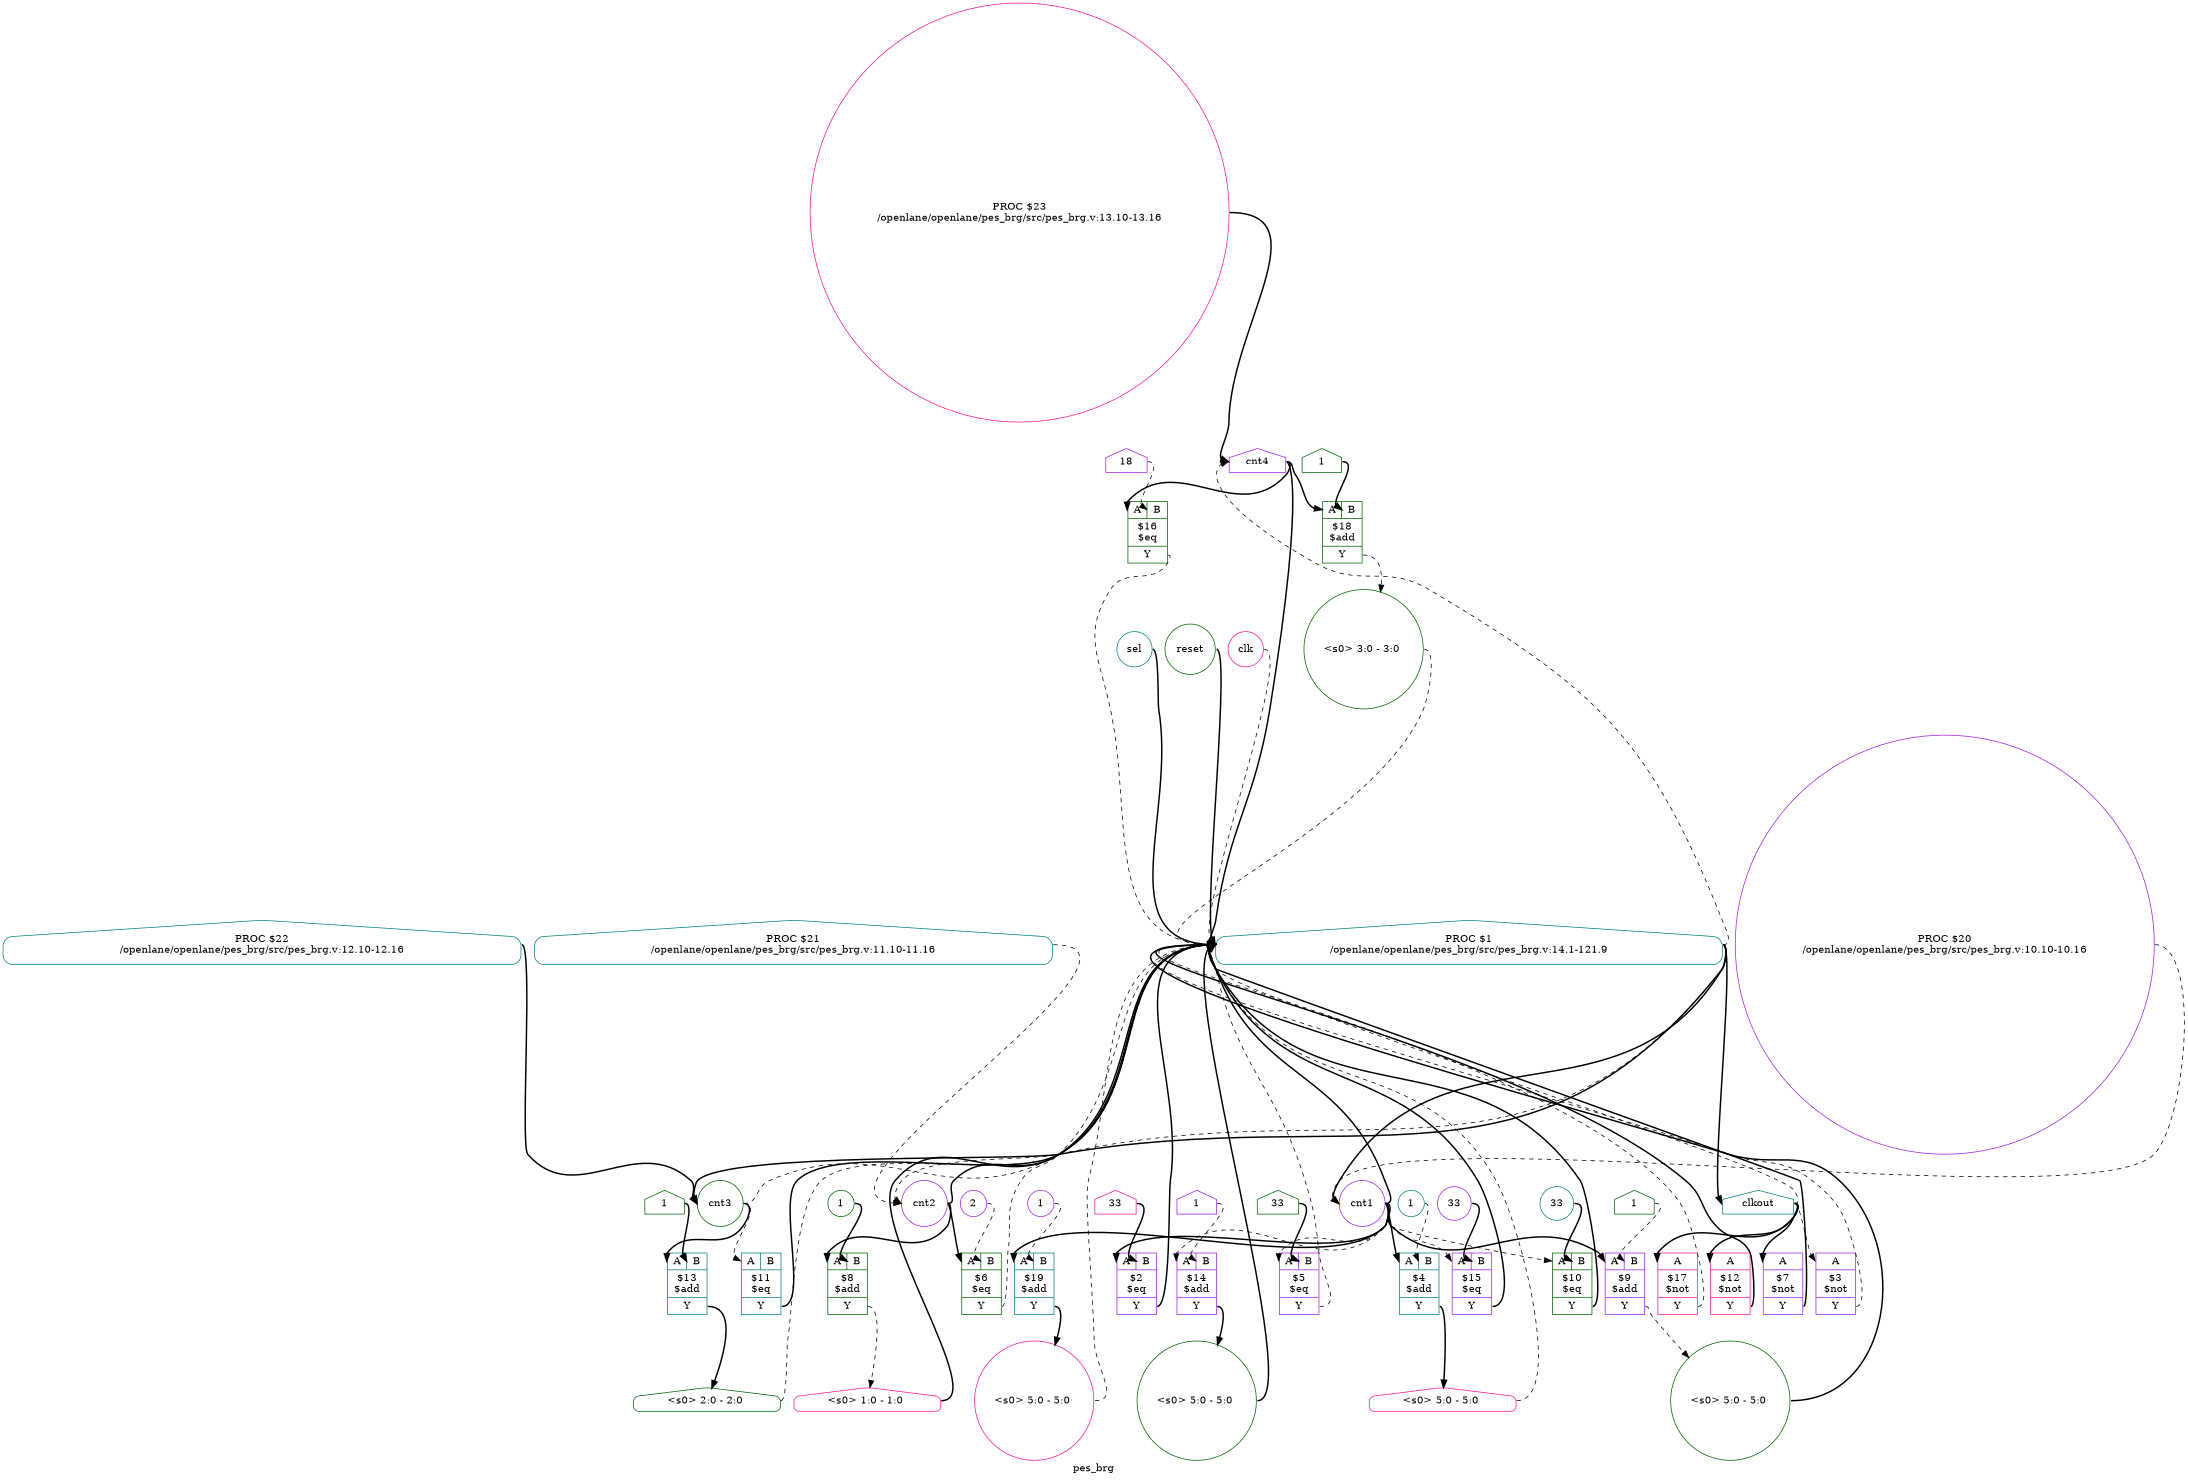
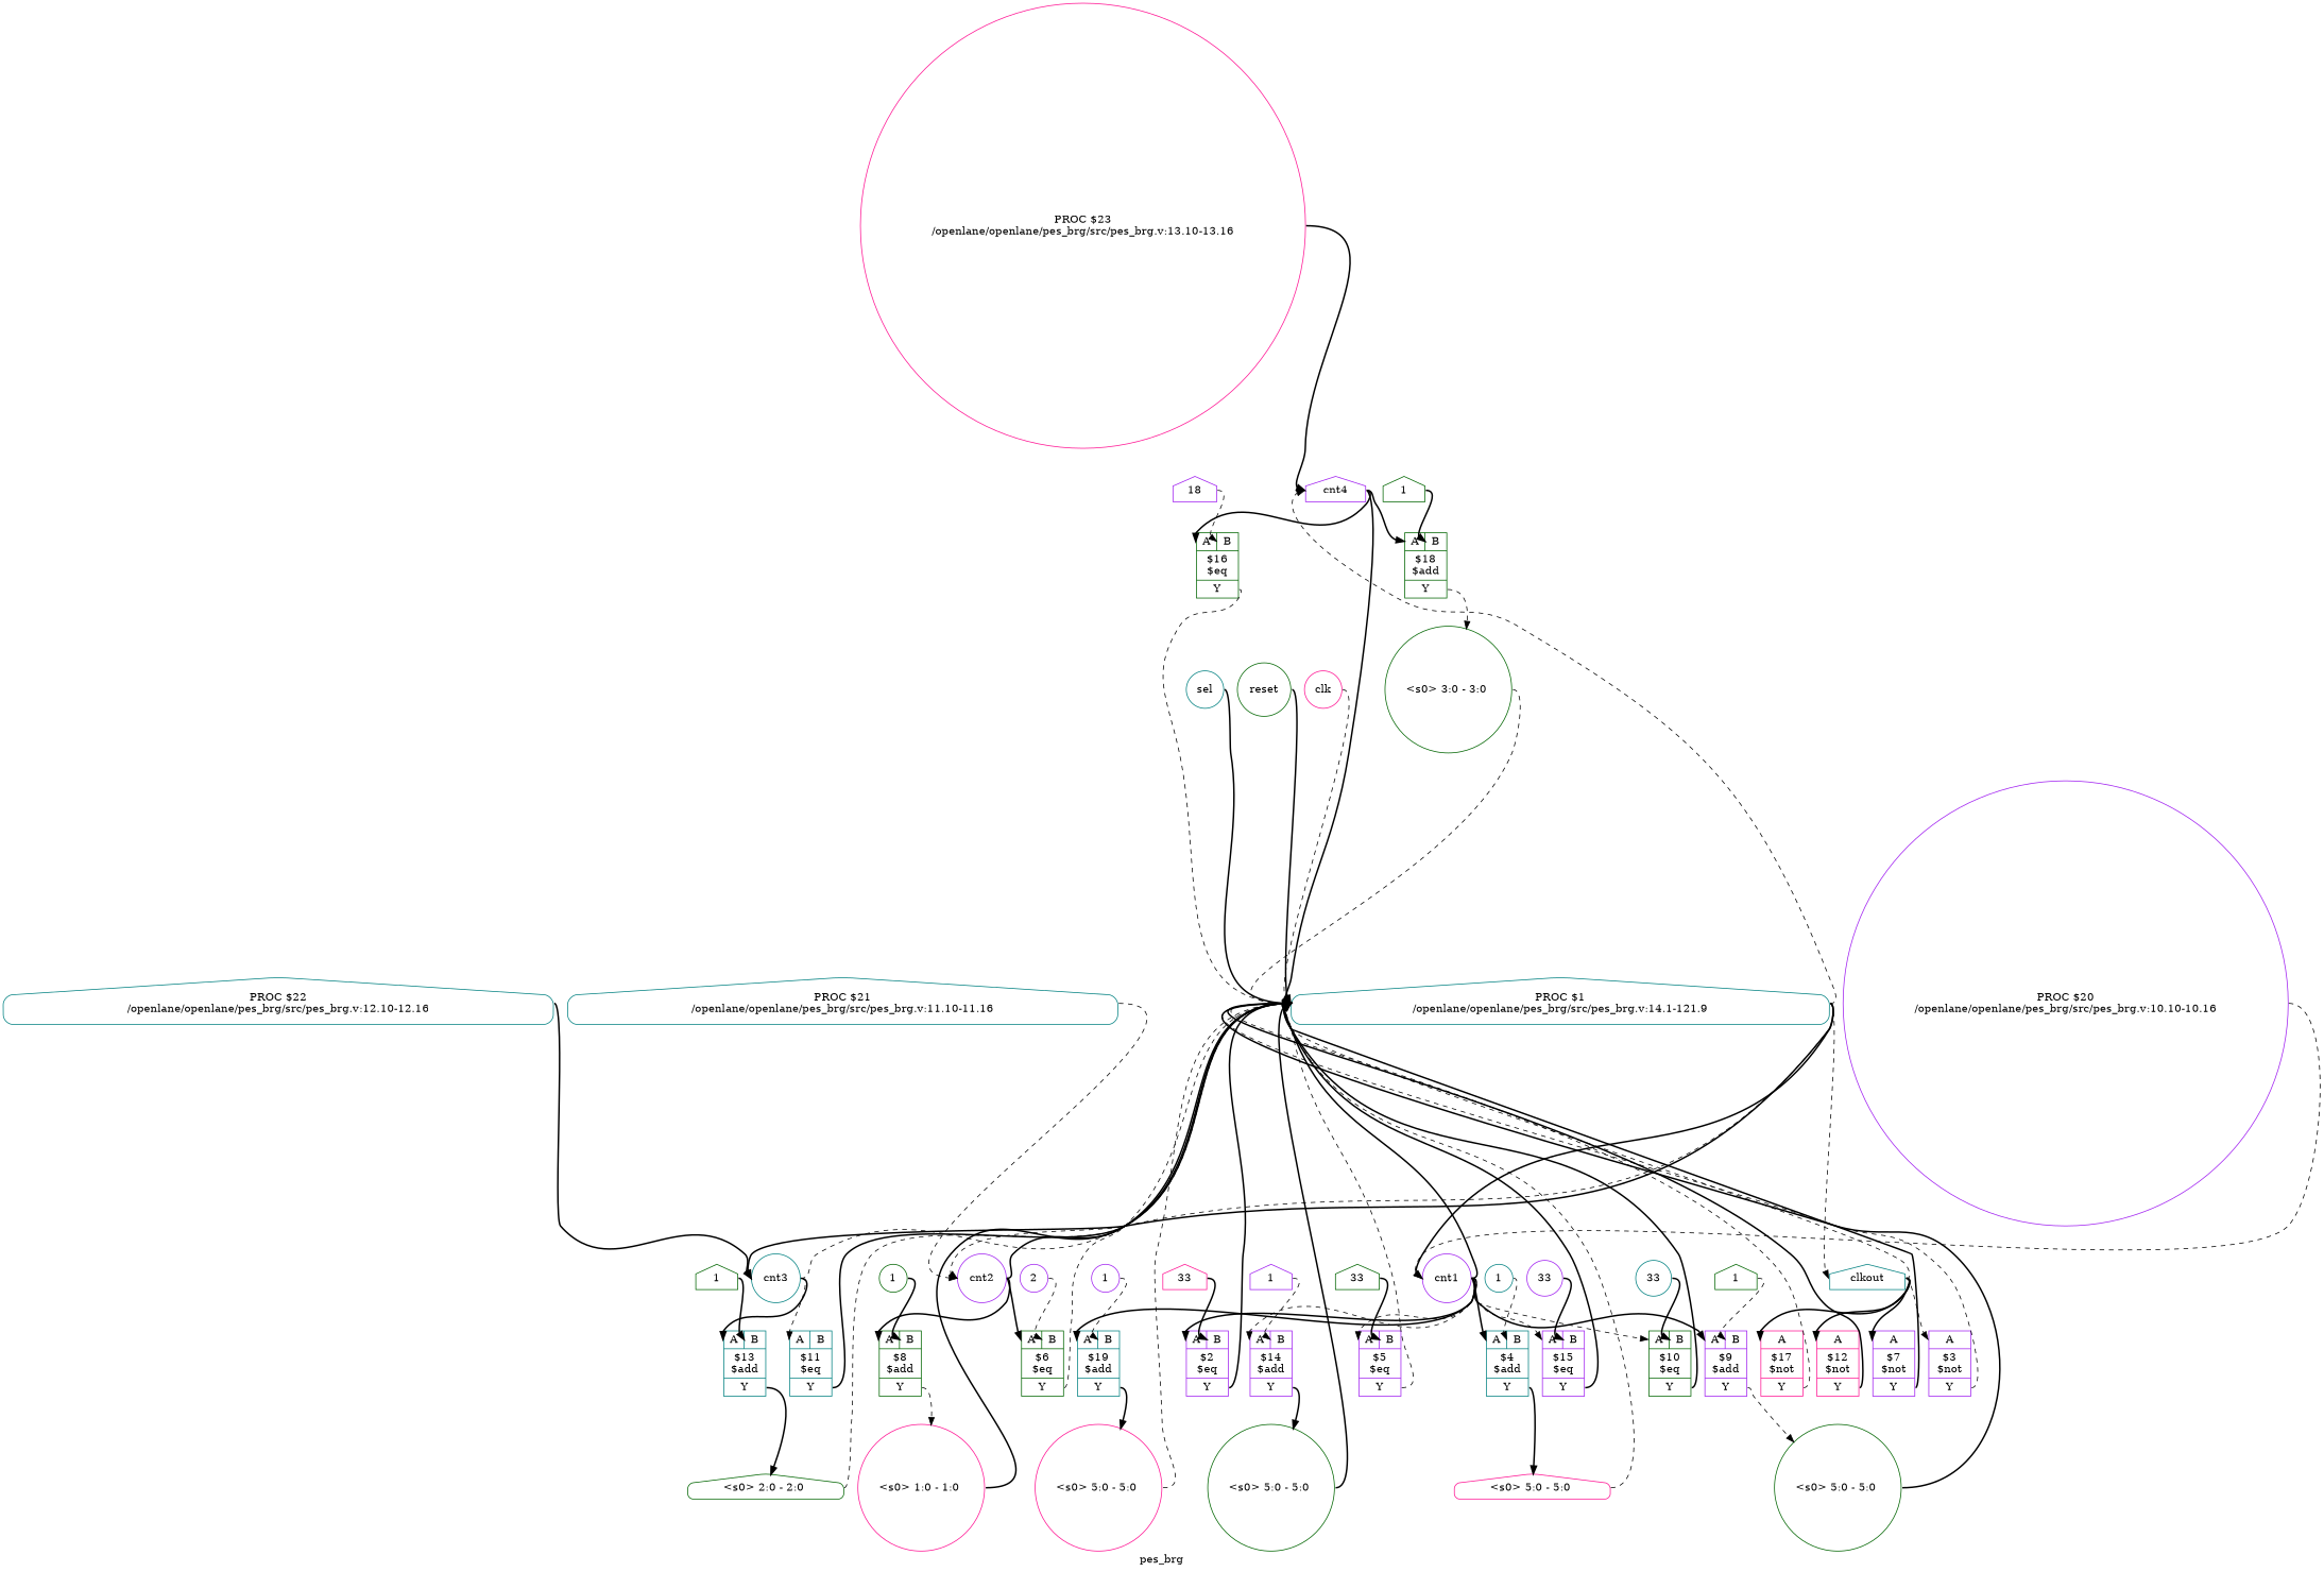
  digraph {
    label=pes_brg
    rankdir=TB
    remincross=true
    node [color=purple shape=record]
    edge [color=black fontcolor=black headport=w style=bold tailport=e]
    n1 [fontcolor=black label=cnt4 shape=house]
    n2 [color=darkgreen label="{{<p36> A|<p37> B}|$18\n$add|{<p38> Y}}"]
    n3 [color=darkgreen label="{{<p36> A|<p37> B}|$16\n$eq|{<p38> Y}}"]
    n4 [color=teal label="PROC $1\n/openlane/openlane/pes_brg/src/pes_brg.v:14.1-121.9" shape=house style=rounded]
    n5 [color=darkgreen fontcolor=black label="<s0> 3:0 - 3:0 " shape=circle style=rounded]
-   n6 [color=darkgreen fontcolor=black label=cnt3 shape=circle]
+   n6 [color=teal fontcolor=black label=cnt3 shape=circle]
    n7 [fontcolor=black label=cnt2 shape=circle]
    n8 [fontcolor=black label=cnt1 shape=circle]
    n9 [color=teal fontcolor=black label=clkout shape=house]
    n10 [color=teal label="{{<p36> A|<p37> B}|$13\n$add|{<p38> Y}}"]
    n11 [color=teal label="{{<p36> A|<p37> B}|$11\n$eq|{<p38> Y}}"]
    n12 [color=darkgreen fontcolor=black label="<s0> 2:0 - 2:0 " shape=house style=rounded]
    n13 [color=darkgreen label="{{<p36> A|<p37> B}|$8\n$add|{<p38> Y}}"]
    n14 [color=darkgreen label="{{<p36> A|<p37> B}|$6\n$eq|{<p38> Y}}"]
-   n15 [color=deeppink fontcolor=black label="<s0> 1:0 - 1:0 " shape=house style=rounded]
+   n15 [color=deeppink fontcolor=black label="<s0> 1:0 - 1:0 " shape=circle style=rounded]
    n16 [color=teal label="{{<p36> A|<p37> B}|$19\n$add|{<p38> Y}}"]
    n17 [label="{{<p36> A|<p37> B}|$15\n$eq|{<p38> Y}}"]
    n18 [label="{{<p36> A|<p37> B}|$14\n$add|{<p38> Y}}"]
    n19 [color=darkgreen label="{{<p36> A|<p37> B}|$10\n$eq|{<p38> Y}}"]
    n20 [label="{{<p36> A|<p37> B}|$9\n$add|{<p38> Y}}"]
    n21 [label="{{<p36> A|<p37> B}|$5\n$eq|{<p38> Y}}"]
    n22 [color=teal label="{{<p36> A|<p37> B}|$4\n$add|{<p38> Y}}"]
    n23 [label="{{<p36> A|<p37> B}|$2\n$eq|{<p38> Y}}"]
    n24 [color=deeppink fontcolor=black label="<s0> 5:0 - 5:0 " shape=circle style=rounded]
    n25 [color=darkgreen fontcolor=black label="<s0> 5:0 - 5:0 " shape=circle style=rounded]
    n26 [color=darkgreen fontcolor=black label="<s0> 5:0 - 5:0 " shape=circle style=rounded]
    n27 [color=deeppink fontcolor=black label="<s0> 5:0 - 5:0 " shape=house style=rounded]
    n28 [color=deeppink label="{{<p36> A}|$17\n$not|{<p38> Y}}"]
    n29 [color=deeppink label="{{<p36> A}|$12\n$not|{<p38> Y}}"]
    n30 [label="{{<p36> A}|$7\n$not|{<p38> Y}}"]
    n31 [label="{{<p36> A}|$3\n$not|{<p38> Y}}"]
    n32 [color=teal fontcolor=black label=sel shape=circle]
    n33 [color=darkgreen fontcolor=black label=reset shape=circle]
    n34 [color=deeppink fontcolor=black label=clk shape=circle]
    n35 [label=1 shape=circle]
    n36 [color=darkgreen label=1 shape=house]
    n37 [label=18 shape=house]
    n38 [label=33 shape=circle]
    n39 [label=1 shape=house]
    n40 [color=darkgreen label=1 shape=house]
    n41 [color=teal label=33 shape=circle]
    n42 [color=darkgreen label=1 shape=house]
    n43 [color=darkgreen label=1 shape=circle]
    n44 [label=2 shape=circle]
    n45 [color=darkgreen label=33 shape=house]
    n46 [color=teal label=1 shape=circle]
    n47 [color=deeppink label=33 shape=house]
    n48 [color=deeppink label="PROC $23\n/openlane/openlane/pes_brg/src/pes_brg.v:13.10-13.16" shape=circle style=rounded]
    n49 [color=teal label="PROC $22\n/openlane/openlane/pes_brg/src/pes_brg.v:12.10-12.16" shape=house style=rounded]
    n50 [color=teal label="PROC $21\n/openlane/openlane/pes_brg/src/pes_brg.v:11.10-11.16" shape=house style=rounded]
    n51 [label="PROC $20\n/openlane/openlane/pes_brg/src/pes_brg.v:10.10-10.16" shape=circle style=rounded]
    n1 -> n2 [headport="p36:w"]
    n1 -> n3 [headport="p36:w"]
    n1 -> n4
    n2 -> n5 [headport="s0:w" style=dashed tailport="p38:e"]
    n3 -> n4 [style=dashed tailport="p38:e"]
    n4 -> n1 [style=dashed]
    n4 -> n6
    n4 -> n7 [style=dashed]
    n4 -> n8
-   n4 -> n9
+   n4 -> n9 [style=dashed]
    n5 -> n4 [style=dashed]
    n6 -> n4 [style=dashed]
    n6 -> n10 [headport="p36:w"]
    n6 -> n11 [headport="p36:w" style=dashed]
    n7 -> n4
    n7 -> n13 [headport="p36:w"]
    n7 -> n14 [headport="p36:w"]
    n8 -> n4
    n8 -> n16 [headport="p36:w"]
    n8 -> n17 [headport="p36:w" style=dashed]
    n8 -> n18 [headport="p36:w" style=dashed]
    n8 -> n19 [headport="p36:w" style=dashed]
    n8 -> n20 [headport="p36:w"]
    n8 -> n21 [headport="p36:w" style=dashed]
    n8 -> n22 [headport="p36:w"]
    n8 -> n23 [headport="p36:w"]
    n9 -> n4 [style=dashed]
    n9 -> n28 [headport="p36:w"]
    n9 -> n29 [headport="p36:w"]
    n9 -> n30 [headport="p36:w"]
    n9 -> n31 [headport="p36:w" style=dashed]
    n10 -> n12 [headport="s0:w" tailport="p38:e"]
    n11 -> n4 [tailport="p38:e"]
    n12 -> n4 [style=dashed]
    n13 -> n15 [headport="s0:w" style=dashed tailport="p38:e"]
    n14 -> n4 [style=dashed tailport="p38:e"]
    n15 -> n4
    n16 -> n24 [headport="s0:w" tailport="p38:e"]
    n17 -> n4 [tailport="p38:e"]
    n18 -> n25 [headport="s0:w" tailport="p38:e"]
    n19 -> n4 [tailport="p38:e"]
    n20 -> n26 [headport="s0:w" style=dashed tailport="p38:e"]
    n21 -> n4 [style=dashed tailport="p38:e"]
    n22 -> n27 [headport="s0:w" tailport="p38:e"]
    n23 -> n4 [tailport="p38:e"]
    n24 -> n4 [style=dashed]
    n25 -> n4
    n26 -> n4
    n27 -> n4 [style=dashed]
    n28 -> n4 [style=dashed tailport="p38:e"]
    n29 -> n4 [tailport="p38:e"]
    n30 -> n4 [tailport="p38:e"]
    n31 -> n4 [style=dashed tailport="p38:e"]
    n32 -> n4
    n33 -> n4
    n34 -> n4 [style=dashed]
    n35 -> n16 [headport="p37:w" style=dashed]
    n36 -> n2 [headport="p37:w"]
    n37 -> n3 [headport="p37:w" style=dashed]
    n38 -> n17 [headport="p37:w"]
    n39 -> n18 [headport="p37:w" style=dashed]
    n40 -> n10 [headport="p37:w"]
    n41 -> n19 [headport="p37:w"]
    n42 -> n20 [headport="p37:w" style=dashed]
    n43 -> n13 [headport="p37:w"]
    n44 -> n14 [headport="p37:w" style=dashed]
    n45 -> n21 [headport="p37:w"]
    n46 -> n22 [headport="p37:w" style=dashed]
    n47 -> n23 [headport="p37:w"]
    n48 -> n1
    n49 -> n6
    n50 -> n7 [style=dashed]
    n51 -> n8 [style=dashed]
  }
